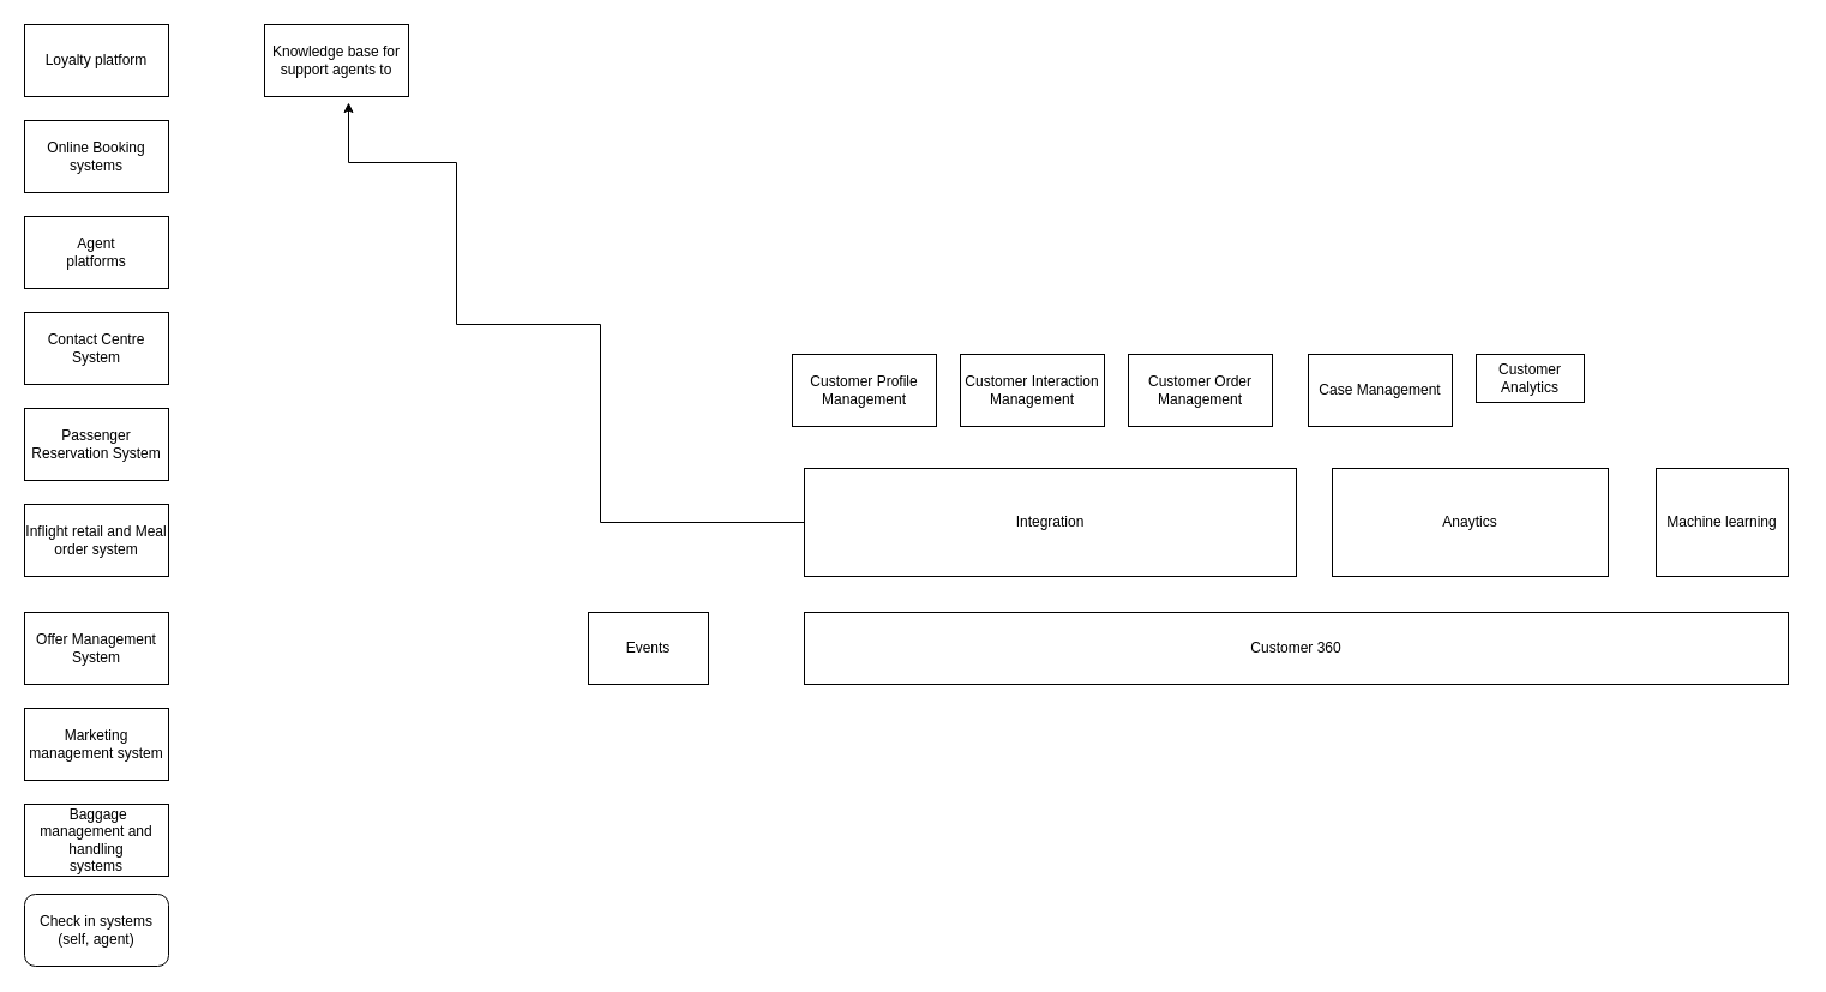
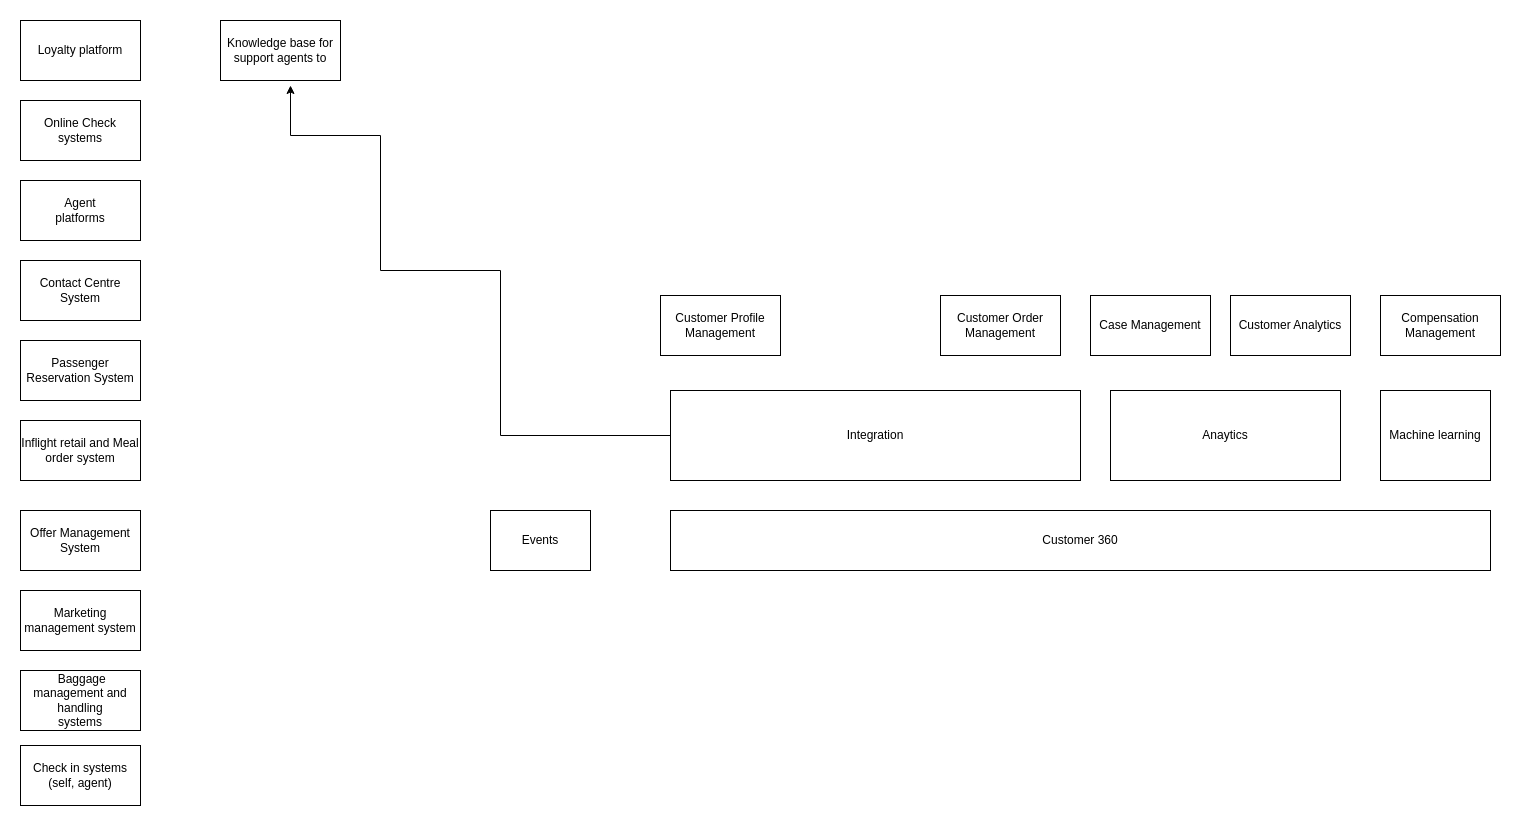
  <mxCell id="0" />
  <mxCell id="1" parent="0" />
  <mxCell id="2" value="Customer 360" style="rounded=0;whiteSpace=wrap;html=1;" vertex="1" parent="1"><mxGeometry x="670" y="510" width="820" height="60" as="geometry" /></mxCell>
  <mxCell id="3" style="edgeStyle=orthogonalEdgeStyle;rounded=0;orthogonalLoop=1;jettySize=auto;html=1;" edge="1" parent="1" source="4"><mxGeometry relative="1" as="geometry"><mxPoint x="290" y="85" as="targetPoint" /><Array as="points"><mxPoint x="500" y="435" /><mxPoint x="500" y="270" /><mxPoint x="380" y="270" /><mxPoint x="380" y="135" /><mxPoint x="290" y="135" /></Array></mxGeometry></mxCell>
  <mxCell id="4" value="Integration" style="rounded=0;whiteSpace=wrap;html=1;" vertex="1" parent="1"><mxGeometry x="670" y="390" width="410" height="90" as="geometry" /></mxCell>
  <mxCell id="5" value="Anaytics" style="rounded=0;whiteSpace=wrap;html=1;" vertex="1" parent="1"><mxGeometry x="1110" y="390" width="230" height="90" as="geometry" /></mxCell>
  <mxCell id="6" value="Machine learning" style="rounded=0;whiteSpace=wrap;html=1;" vertex="1" parent="1"><mxGeometry x="1380" y="390" width="110" height="90" as="geometry" /></mxCell>
  <mxCell id="7" value="Events" style="rounded=0;whiteSpace=wrap;html=1;" vertex="1" parent="1"><mxGeometry x="490" y="510" width="100" height="60" as="geometry" /></mxCell>
  <mxCell id="8" value="Loyalty platform" style="rounded=0;whiteSpace=wrap;html=1;" vertex="1" parent="1"><mxGeometry x="20" y="20" width="120" height="60" as="geometry" /></mxCell>
- <mxCell id="9" value="Online Booking systems" style="rounded=0;whiteSpace=wrap;html=1;" vertex="1" parent="1"><mxGeometry x="20" y="100" width="120" height="60" as="geometry" /></mxCell>
+ <mxCell id="9" value="Online Check systems" style="rounded=0;whiteSpace=wrap;html=1;" vertex="1" parent="1"><mxGeometry x="20" y="100" width="120" height="60" as="geometry" /></mxCell>
  <mxCell id="10" value="&lt;div&gt;&lt;span style=&quot;background-color: initial;&quot;&gt;Agent&lt;/span&gt;&lt;br&gt;&lt;/div&gt;&lt;div&gt;platforms&lt;/div&gt;" style="rounded=0;whiteSpace=wrap;html=1;" vertex="1" parent="1"><mxGeometry x="20" y="180" width="120" height="60" as="geometry" /></mxCell>
  <mxCell id="11" value="Contact Centre System" style="rounded=0;whiteSpace=wrap;html=1;" vertex="1" parent="1"><mxGeometry x="20" y="260" width="120" height="60" as="geometry" /></mxCell>
  <mxCell id="12" value="Passenger Reservation System" style="rounded=0;whiteSpace=wrap;html=1;" vertex="1" parent="1"><mxGeometry x="20" y="340" width="120" height="60" as="geometry" /></mxCell>
  <mxCell id="13" value="Inflight retail and Meal order system" style="rounded=0;whiteSpace=wrap;html=1;" vertex="1" parent="1"><mxGeometry x="20" y="420" width="120" height="60" as="geometry" /></mxCell>
  <mxCell id="14" value="Offer Management System" style="rounded=0;whiteSpace=wrap;html=1;" vertex="1" parent="1"><mxGeometry x="20" y="510" width="120" height="60" as="geometry" /></mxCell>
  <mxCell id="15" value="Marketing management system" style="rounded=0;whiteSpace=wrap;html=1;" vertex="1" parent="1"><mxGeometry x="20" y="590" width="120" height="60" as="geometry" /></mxCell>
- <mxCell id="16" value="Check in systems (self, agent)" style="whiteSpace=wrap;html=1;rounded=1;" vertex="1" parent="1"><mxGeometry x="20" y="745" width="120" height="60" as="geometry" /></mxCell>
+ <mxCell id="16" value="Check in systems (self, agent)" style="rounded=0;whiteSpace=wrap;html=1;" vertex="1" parent="1"><mxGeometry x="20" y="745" width="120" height="60" as="geometry" /></mxCell>
  <mxCell id="17" value="Knowledge base for support agents to" style="rounded=0;whiteSpace=wrap;html=1;" vertex="1" parent="1"><mxGeometry x="220" y="20" width="120" height="60" as="geometry" /></mxCell>
  <mxCell id="18" value="&lt;div&gt;&amp;nbsp;Baggage management and handling&lt;/div&gt;&lt;div&gt;systems&lt;/div&gt;" style="rounded=0;whiteSpace=wrap;html=1;" vertex="1" parent="1"><mxGeometry x="20" y="670" width="120" height="60" as="geometry" /></mxCell>
+ <mxCell id="19" value="Compensation Management" style="rounded=0;whiteSpace=wrap;html=1;" vertex="1" parent="1"><mxGeometry x="1380" y="295" width="120" height="60" as="geometry" /></mxCell>
  <mxCell id="20" value="Case Management" style="rounded=0;whiteSpace=wrap;html=1;" vertex="1" parent="1"><mxGeometry x="1090" y="295" width="120" height="60" as="geometry" /></mxCell>
- <mxCell id="21" value="Customer Analytics" style="rounded=0;whiteSpace=wrap;html=1;" vertex="1" parent="1"><mxGeometry x="1230" y="295" width="90" height="40" as="geometry" /></mxCell>
+ <mxCell id="21" value="Customer Analytics" style="rounded=0;whiteSpace=wrap;html=1;" vertex="1" parent="1"><mxGeometry x="1230" y="295" width="120" height="60" as="geometry" /></mxCell>
  <mxCell id="22" value="Customer Profile Management" style="rounded=0;whiteSpace=wrap;html=1;" vertex="1" parent="1"><mxGeometry x="660" y="295" width="120" height="60" as="geometry" /></mxCell>
- <mxCell id="23" value="Customer Interaction Management" style="rounded=0;whiteSpace=wrap;html=1;" vertex="1" parent="1"><mxGeometry x="800" y="295" width="120" height="60" as="geometry" /></mxCell>
  <mxCell id="24" value="Customer Order Management" style="rounded=0;whiteSpace=wrap;html=1;" vertex="1" parent="1"><mxGeometry x="940" y="295" width="120" height="60" as="geometry" /></mxCell>
